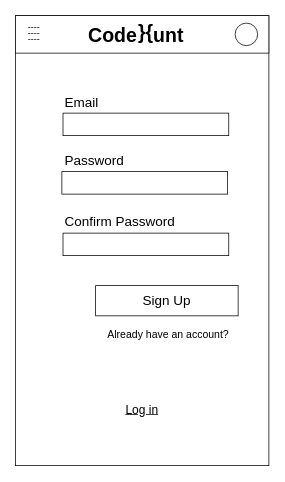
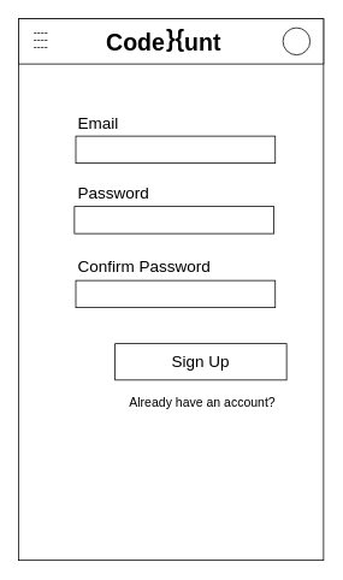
  <mxCell id="0" />
  <mxCell id="1" parent="0" />
  <mxCell id="2" value="" style="rounded=0;whiteSpace=wrap;html=1;fontSize=8;" vertex="1" parent="1"><mxGeometry x="20" y="20" width="338" height="600" as="geometry" /></mxCell>
  <mxCell id="3" value="" style="rounded=0;whiteSpace=wrap;html=1;" vertex="1" parent="1"><mxGeometry x="20" y="20" width="338" height="50" as="geometry" /></mxCell>
  <mxCell id="4" value="&lt;p style=&quot;line-height: 0.7&quot;&gt;----&lt;br&gt;----&lt;br&gt;----&lt;/p&gt;" style="text;html=1;strokeColor=none;fillColor=none;align=center;verticalAlign=middle;whiteSpace=wrap;rounded=0;" vertex="1" parent="1"><mxGeometry x="30" y="28" width="30" height="30" as="geometry" /></mxCell>
  <mxCell id="5" value="}{" style="text;html=1;strokeColor=none;fillColor=none;align=center;verticalAlign=middle;whiteSpace=wrap;rounded=0;fontSize=26;fontStyle=1" vertex="1" parent="1"><mxGeometry x="164" y="27" width="60" height="30" as="geometry" /></mxCell>
  <mxCell id="6" value="" style="ellipse;whiteSpace=wrap;html=1;aspect=fixed;fontSize=28;" vertex="1" parent="1"><mxGeometry x="313" y="30" width="30" height="30" as="geometry" /></mxCell>
  <mxCell id="7" value="" style="rounded=0;whiteSpace=wrap;html=1;fontSize=21;" vertex="1" parent="1"><mxGeometry x="83.5" y="150" width="221" height="30" as="geometry" /></mxCell>
  <mxCell id="8" value="Email" style="text;html=1;strokeColor=none;fillColor=none;align=left;verticalAlign=middle;whiteSpace=wrap;rounded=0;fontSize=18;" vertex="1" parent="1"><mxGeometry x="83.5" y="120" width="100" height="32" as="geometry" /></mxCell>
  <mxCell id="9" value="Password&lt;span style=&quot;color: rgba(0 , 0 , 0 , 0) ; font-family: monospace ; font-size: 0px&quot;&gt;%3CmxGraphModel%3E%3Croot%3E%3CmxCell%20id%3D%220%22%2F%3E%3CmxCell%20id%3D%221%22%20parent%3D%220%22%2F%3E%3CmxCell%20id%3D%222%22%20value%3D%22Email%22%20style%3D%22text%3Bhtml%3D1%3BstrokeColor%3Dnone%3BfillColor%3Dnone%3Balign%3Dcenter%3BverticalAlign%3Dmiddle%3BwhiteSpace%3Dwrap%3Brounded%3D0%3BfontSize%3D18%3B%22%20vertex%3D%221%22%20parent%3D%221%22%3E%3CmxGeometry%20x%3D%22679%22%20y%3D%22270%22%20width%3D%2260%22%20height%3D%2230%22%20as%3D%22geometry%22%2F%3E%3C%2FmxCell%3E%3C%2Froot%3E%3C%2FmxGraphModel%3E&lt;/span&gt;" style="text;html=1;strokeColor=none;fillColor=none;align=left;verticalAlign=middle;whiteSpace=wrap;rounded=0;fontSize=18;" vertex="1" parent="1"><mxGeometry x="83.5" y="198" width="151" height="30" as="geometry" /></mxCell>
  <mxCell id="10" value="Confirm Password" style="text;html=1;strokeColor=none;fillColor=none;align=left;verticalAlign=middle;whiteSpace=wrap;rounded=0;fontSize=18;" vertex="1" parent="1"><mxGeometry x="83.5" y="280" width="154.62" height="30" as="geometry" /></mxCell>
  <mxCell id="11" value="Sign Up" style="rounded=0;whiteSpace=wrap;html=1;fontSize=18;align=center;" vertex="1" parent="1"><mxGeometry x="127" y="380" width="190" height="40.29" as="geometry" /></mxCell>
  <mxCell id="12" value="Already have an account?" style="text;html=1;strokeColor=none;fillColor=none;align=center;verticalAlign=middle;whiteSpace=wrap;rounded=0;fontSize=14;" vertex="1" parent="1"><mxGeometry x="103.17" y="430" width="241.66" height="30" as="geometry" /></mxCell>
- <mxCell id="13" value="&lt;u style=&quot;font-size: 16px;&quot;&gt;Log in&lt;/u&gt;" style="text;html=1;strokeColor=none;fillColor=none;align=center;verticalAlign=middle;whiteSpace=wrap;rounded=0;fontSize=16;" vertex="1" parent="1"><mxGeometry x="159" y="530" width="60" height="30" as="geometry" /></mxCell>
  <mxCell id="14" value="" style="rounded=0;whiteSpace=wrap;html=1;fontSize=21;" vertex="1" parent="1"><mxGeometry x="82" y="228" width="221" height="30" as="geometry" /></mxCell>
  <mxCell id="15" value="" style="rounded=0;whiteSpace=wrap;html=1;fontSize=21;" vertex="1" parent="1"><mxGeometry x="83.5" y="310" width="221" height="30" as="geometry" /></mxCell>
  <mxCell id="16" value="&lt;b style=&quot;font-size: 26px;&quot;&gt;Code&amp;nbsp; &amp;nbsp;unt&lt;/b&gt;" style="text;html=1;strokeColor=none;fillColor=none;align=center;verticalAlign=middle;whiteSpace=wrap;rounded=0;fontSize=26;" vertex="1" parent="1"><mxGeometry x="66.38" y="31" width="230" height="30" as="geometry" /></mxCell>
